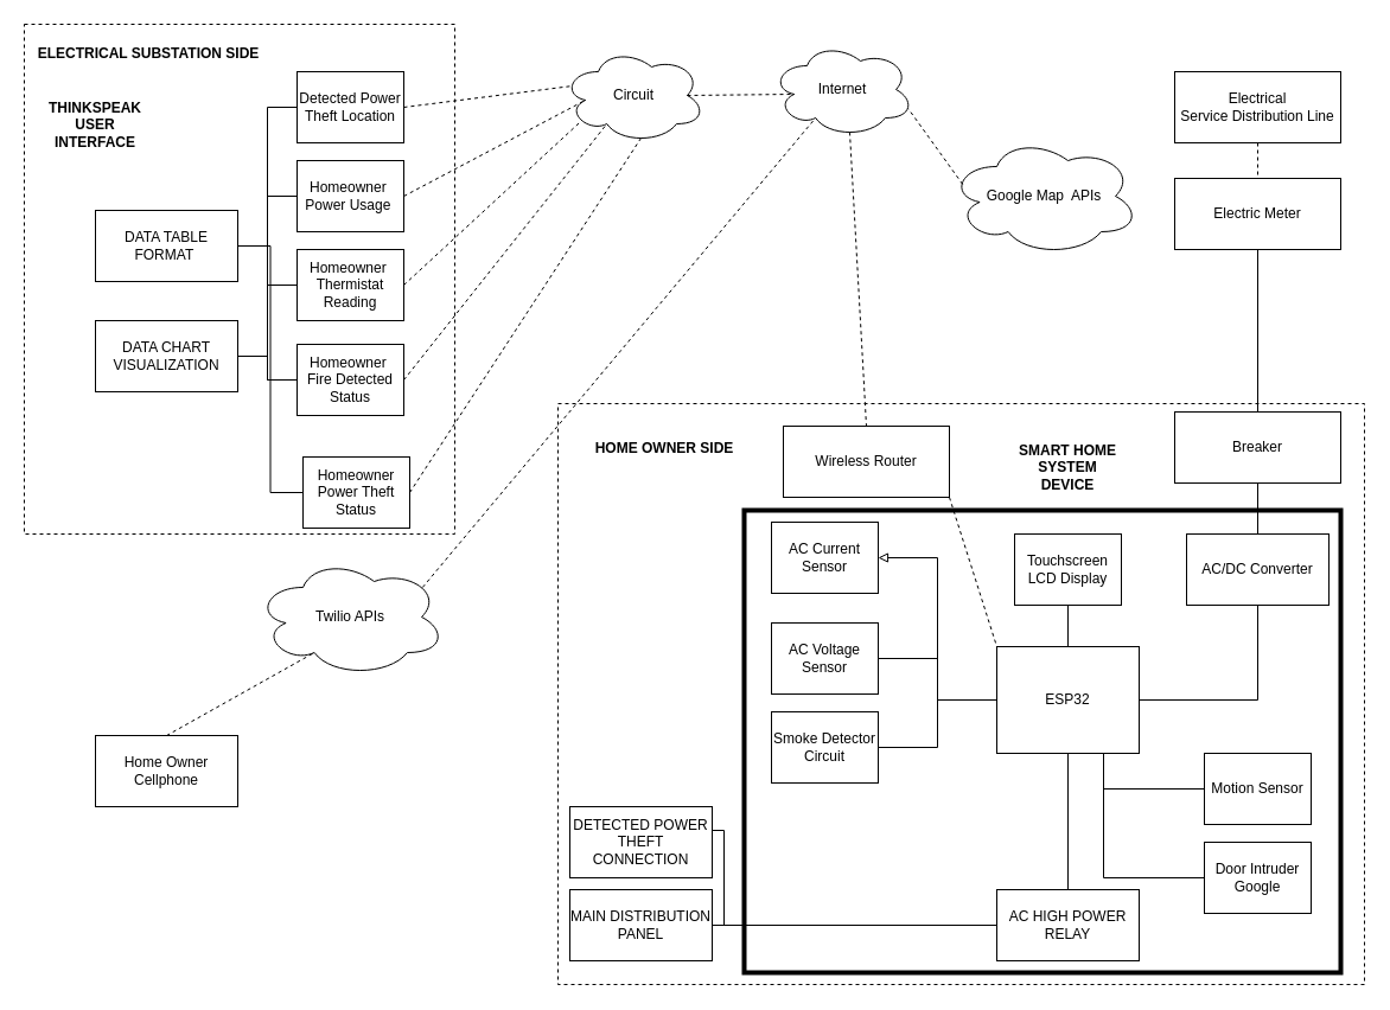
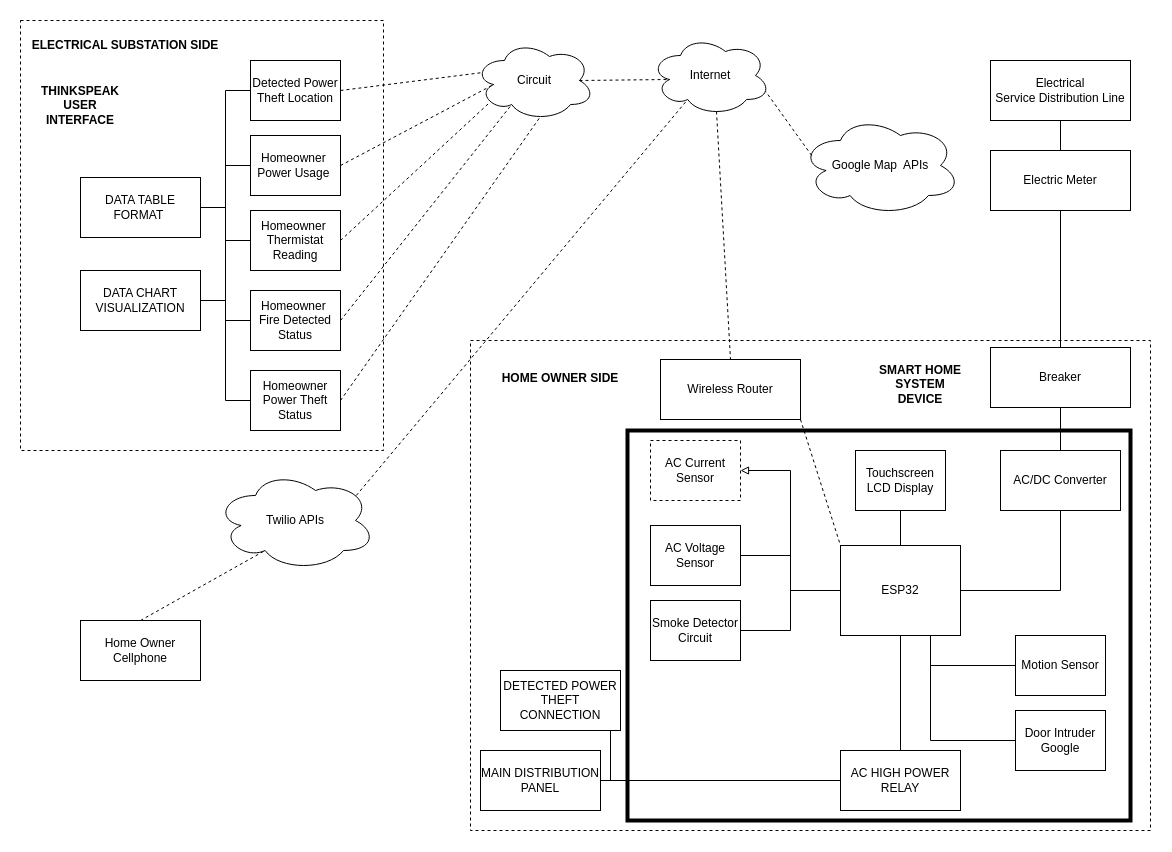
  <mxCell id="0" />
  <mxCell id="1" parent="0" />
  <mxCell id="2" value="" style="rounded=0;whiteSpace=wrap;html=1;strokeColor=default;dashed=1;" parent="1" vertex="1"><mxGeometry x="470" y="340" width="680" height="490" as="geometry" /></mxCell>
- <mxCell id="3" style="edgeStyle=orthogonalEdgeStyle;rounded=0;orthogonalLoop=1;jettySize=auto;html=1;exitX=0.5;exitY=1;exitDx=0;exitDy=0;entryX=0.5;entryY=0;entryDx=0;entryDy=0;endArrow=none;endFill=0;dashed=1;" parent="1" source="4" target="6" edge="1"><mxGeometry relative="1" as="geometry" /></mxCell>
+ <mxCell id="3" style="edgeStyle=orthogonalEdgeStyle;rounded=0;orthogonalLoop=1;jettySize=auto;html=1;exitX=0.5;exitY=1;exitDx=0;exitDy=0;entryX=0.5;entryY=0;entryDx=0;entryDy=0;endArrow=none;endFill=0;" parent="1" source="4" target="6" edge="1"><mxGeometry relative="1" as="geometry" /></mxCell>
  <mxCell id="4" value="Electrical&lt;br&gt;Service Distribution Line" style="rounded=0;whiteSpace=wrap;html=1;strokeColor=default;" parent="1" vertex="1"><mxGeometry x="990" y="60" width="140" height="60" as="geometry" /></mxCell>
  <mxCell id="5" style="edgeStyle=orthogonalEdgeStyle;rounded=0;orthogonalLoop=1;jettySize=auto;html=1;exitX=0.5;exitY=1;exitDx=0;exitDy=0;entryX=0.5;entryY=0;entryDx=0;entryDy=0;endArrow=none;endFill=0;" parent="1" source="6" target="7" edge="1"><mxGeometry relative="1" as="geometry" /></mxCell>
  <mxCell id="6" value="Electric Meter" style="rounded=0;whiteSpace=wrap;html=1;strokeColor=default;" parent="1" vertex="1"><mxGeometry x="990" y="150" width="140" height="60" as="geometry" /></mxCell>
  <mxCell id="7" value="Breaker" style="rounded=0;whiteSpace=wrap;html=1;strokeColor=default;" parent="1" vertex="1"><mxGeometry x="990" y="347" width="140" height="60" as="geometry" /></mxCell>
  <mxCell id="8" value="&lt;b&gt;HOME OWNER SIDE&lt;/b&gt;" style="text;html=1;strokeColor=none;fillColor=none;align=center;verticalAlign=middle;whiteSpace=wrap;rounded=0;dashed=1;" parent="1" vertex="1"><mxGeometry x="480" y="357" width="160" height="42" as="geometry" /></mxCell>
  <mxCell id="9" value="" style="rounded=0;whiteSpace=wrap;html=1;strokeColor=default;strokeWidth=4;" parent="1" vertex="1"><mxGeometry x="627" y="430" width="503" height="390" as="geometry" /></mxCell>
  <mxCell id="10" style="edgeStyle=orthogonalEdgeStyle;rounded=0;orthogonalLoop=1;jettySize=auto;html=1;exitX=0;exitY=0.5;exitDx=0;exitDy=0;entryX=1;entryY=0.5;entryDx=0;entryDy=0;endArrow=block;endFill=0;" parent="1" source="13" target="17" edge="1"><mxGeometry relative="1" as="geometry" /></mxCell>
  <mxCell id="11" style="edgeStyle=orthogonalEdgeStyle;rounded=0;orthogonalLoop=1;jettySize=auto;html=1;exitX=0.5;exitY=1;exitDx=0;exitDy=0;endArrow=none;endFill=0;" parent="1" source="13" target="25" edge="1"><mxGeometry relative="1" as="geometry" /></mxCell>
  <mxCell id="12" style="edgeStyle=orthogonalEdgeStyle;rounded=0;orthogonalLoop=1;jettySize=auto;html=1;exitX=0.75;exitY=1;exitDx=0;exitDy=0;entryX=0;entryY=0.5;entryDx=0;entryDy=0;endArrow=none;endFill=0;" parent="1" source="13" target="63" edge="1"><mxGeometry relative="1" as="geometry" /></mxCell>
  <mxCell id="13" value="ESP32" style="rounded=0;whiteSpace=wrap;html=1;strokeColor=default;" parent="1" vertex="1"><mxGeometry x="840" y="545" width="120" height="90" as="geometry" /></mxCell>
  <mxCell id="14" style="edgeStyle=orthogonalEdgeStyle;rounded=0;orthogonalLoop=1;jettySize=auto;html=1;exitX=0.5;exitY=1;exitDx=0;exitDy=0;entryX=1;entryY=0.5;entryDx=0;entryDy=0;endArrow=none;endFill=0;" parent="1" source="15" target="13" edge="1"><mxGeometry relative="1" as="geometry" /></mxCell>
  <mxCell id="15" value="AC/DC Converter" style="rounded=0;whiteSpace=wrap;html=1;strokeColor=default;" parent="1" vertex="1"><mxGeometry x="1000" y="450" width="120" height="60" as="geometry" /></mxCell>
  <mxCell id="16" style="edgeStyle=orthogonalEdgeStyle;rounded=0;orthogonalLoop=1;jettySize=auto;html=1;exitX=0.5;exitY=1;exitDx=0;exitDy=0;entryX=0.5;entryY=0;entryDx=0;entryDy=0;endArrow=none;endFill=0;" parent="1" source="7" target="15" edge="1"><mxGeometry relative="1" as="geometry" /></mxCell>
- <mxCell id="17" value="AC Current Sensor" style="rounded=0;whiteSpace=wrap;html=1;strokeColor=default;" parent="1" vertex="1"><mxGeometry x="650" y="440" width="90" height="60" as="geometry" /></mxCell>
+ <mxCell id="17" value="AC Current Sensor" style="rounded=0;whiteSpace=wrap;html=1;strokeColor=default;dashed=1;" parent="1" vertex="1"><mxGeometry x="650" y="440" width="90" height="60" as="geometry" /></mxCell>
  <mxCell id="18" style="edgeStyle=orthogonalEdgeStyle;rounded=0;orthogonalLoop=1;jettySize=auto;html=1;exitX=1;exitY=0.5;exitDx=0;exitDy=0;entryX=0;entryY=0.5;entryDx=0;entryDy=0;endArrow=none;endFill=0;" parent="1" source="19" target="13" edge="1"><mxGeometry relative="1" as="geometry" /></mxCell>
  <mxCell id="19" value="AC Voltage Sensor" style="rounded=0;whiteSpace=wrap;html=1;strokeColor=default;" parent="1" vertex="1"><mxGeometry x="650" y="525" width="90" height="60" as="geometry" /></mxCell>
  <mxCell id="20" style="edgeStyle=orthogonalEdgeStyle;rounded=0;orthogonalLoop=1;jettySize=auto;html=1;exitX=1;exitY=0.5;exitDx=0;exitDy=0;entryX=0;entryY=0.5;entryDx=0;entryDy=0;endArrow=none;endFill=0;" parent="1" source="21" target="13" edge="1"><mxGeometry relative="1" as="geometry" /></mxCell>
  <mxCell id="21" value="Smoke Detector Circuit" style="rounded=0;whiteSpace=wrap;html=1;strokeColor=default;" parent="1" vertex="1"><mxGeometry x="650" y="600" width="90" height="60" as="geometry" /></mxCell>
  <mxCell id="22" style="edgeStyle=orthogonalEdgeStyle;rounded=0;orthogonalLoop=1;jettySize=auto;html=1;exitX=0.5;exitY=1;exitDx=0;exitDy=0;endArrow=none;endFill=0;" parent="1" source="23" target="13" edge="1"><mxGeometry relative="1" as="geometry" /></mxCell>
  <mxCell id="23" value="Touchscreen&lt;br&gt;LCD Display" style="rounded=0;whiteSpace=wrap;html=1;strokeColor=default;" parent="1" vertex="1"><mxGeometry x="855" y="450" width="90" height="60" as="geometry" /></mxCell>
  <mxCell id="24" style="edgeStyle=orthogonalEdgeStyle;rounded=0;orthogonalLoop=1;jettySize=auto;html=1;exitX=0;exitY=0.5;exitDx=0;exitDy=0;entryX=1;entryY=0.5;entryDx=0;entryDy=0;endArrow=none;endFill=0;" parent="1" source="25" target="26" edge="1"><mxGeometry relative="1" as="geometry" /></mxCell>
  <mxCell id="25" value="AC HIGH POWER RELAY" style="rounded=0;whiteSpace=wrap;html=1;strokeColor=default;" parent="1" vertex="1"><mxGeometry x="840" y="750" width="120" height="60" as="geometry" /></mxCell>
  <mxCell id="26" value="MAIN DISTRIBUTION PANEL" style="rounded=0;whiteSpace=wrap;html=1;strokeColor=default;" parent="1" vertex="1"><mxGeometry x="480" y="750" width="120" height="60" as="geometry" /></mxCell>
  <mxCell id="27" style="edgeStyle=orthogonalEdgeStyle;rounded=0;orthogonalLoop=1;jettySize=auto;html=1;exitX=1;exitY=0.5;exitDx=0;exitDy=0;entryX=0;entryY=0.5;entryDx=0;entryDy=0;endArrow=none;endFill=0;" parent="1" source="28" target="25" edge="1"><mxGeometry relative="1" as="geometry"><Array as="points"><mxPoint x="610" y="700" /><mxPoint x="610" y="780" /></Array></mxGeometry></mxCell>
- <mxCell id="28" value="DETECTED POWER THEFT CONNECTION" style="rounded=0;whiteSpace=wrap;html=1;strokeColor=default;" parent="1" vertex="1"><mxGeometry x="480" y="680" width="120" height="60" as="geometry" /></mxCell>
+ <mxCell id="28" value="DETECTED POWER THEFT CONNECTION" style="rounded=0;whiteSpace=wrap;html=1;strokeColor=default;" parent="1" vertex="1"><mxGeometry x="500" y="670" width="120" height="60" as="geometry" /></mxCell>
  <mxCell id="29" value="Wireless Router" style="rounded=0;whiteSpace=wrap;html=1;strokeColor=default;" parent="1" vertex="1"><mxGeometry x="660" y="359" width="140" height="60" as="geometry" /></mxCell>
  <mxCell id="30" value="" style="endArrow=none;dashed=1;html=1;rounded=0;exitX=1;exitY=1;exitDx=0;exitDy=0;entryX=0;entryY=0;entryDx=0;entryDy=0;" parent="1" source="29" target="13" edge="1"><mxGeometry width="50" height="50" relative="1" as="geometry"><mxPoint x="830" y="390" as="sourcePoint" /><mxPoint x="880" y="340" as="targetPoint" /></mxGeometry></mxCell>
  <mxCell id="31" value="Internet" style="ellipse;shape=cloud;whiteSpace=wrap;html=1;strokeColor=default;" parent="1" vertex="1"><mxGeometry x="650" y="35" width="120" height="80" as="geometry" /></mxCell>
- <mxCell id="32" value="&lt;b&gt;SMART HOME SYSTEM DEVICE&lt;/b&gt;" style="text;html=1;strokeColor=none;fillColor=none;align=center;verticalAlign=middle;whiteSpace=wrap;rounded=0;" parent="1" vertex="1"><mxGeometry x="855" y="359" width="90" height="70" as="geometry" /></mxCell>
+ <mxCell id="32" value="&lt;b&gt;SMART HOME SYSTEM DEVICE&lt;/b&gt;" style="text;html=1;strokeColor=none;fillColor=none;align=center;verticalAlign=middle;whiteSpace=wrap;rounded=0;" parent="1" vertex="1"><mxGeometry x="875" y="349" width="90" height="70" as="geometry" /></mxCell>
  <mxCell id="33" value="" style="rounded=0;whiteSpace=wrap;html=1;strokeColor=default;dashed=1;" parent="1" vertex="1"><mxGeometry x="20" y="20" width="363" height="430" as="geometry" /></mxCell>
  <mxCell id="34" value="&lt;b&gt;ELECTRICAL SUBSTATION SIDE&lt;br&gt;&lt;/b&gt;" style="text;html=1;strokeColor=none;fillColor=none;align=center;verticalAlign=middle;whiteSpace=wrap;rounded=0;" parent="1" vertex="1"><mxGeometry x="20" y="20" width="210" height="50" as="geometry" /></mxCell>
  <mxCell id="35" value="Detected Power Theft Location" style="rounded=0;whiteSpace=wrap;html=1;strokeColor=default;" parent="1" vertex="1"><mxGeometry x="250" y="60" width="90" height="60" as="geometry" /></mxCell>
  <mxCell id="36" style="edgeStyle=orthogonalEdgeStyle;rounded=0;orthogonalLoop=1;jettySize=auto;html=1;exitX=0;exitY=0.5;exitDx=0;exitDy=0;entryX=1;entryY=0.5;entryDx=0;entryDy=0;endArrow=none;endFill=0;" parent="1" source="37" target="52" edge="1"><mxGeometry relative="1" as="geometry" /></mxCell>
  <mxCell id="37" value="Homeowner&amp;nbsp;&lt;br&gt;Power Usage&amp;nbsp;" style="rounded=0;whiteSpace=wrap;html=1;strokeColor=default;" parent="1" vertex="1"><mxGeometry x="250" y="135" width="90" height="60" as="geometry" /></mxCell>
  <mxCell id="38" style="edgeStyle=orthogonalEdgeStyle;rounded=0;orthogonalLoop=1;jettySize=auto;html=1;exitX=0;exitY=0.5;exitDx=0;exitDy=0;entryX=1;entryY=0.5;entryDx=0;entryDy=0;endArrow=none;endFill=0;" parent="1" source="39" target="52" edge="1"><mxGeometry relative="1" as="geometry" /></mxCell>
  <mxCell id="39" value="Homeowner&amp;nbsp;&lt;br&gt;Thermistat Reading" style="rounded=0;whiteSpace=wrap;html=1;strokeColor=default;" parent="1" vertex="1"><mxGeometry x="250" y="210" width="90" height="60" as="geometry" /></mxCell>
  <mxCell id="40" style="edgeStyle=orthogonalEdgeStyle;rounded=0;orthogonalLoop=1;jettySize=auto;html=1;exitX=0;exitY=0.5;exitDx=0;exitDy=0;entryX=1;entryY=0.5;entryDx=0;entryDy=0;endArrow=none;endFill=0;" parent="1" source="41" target="52" edge="1"><mxGeometry relative="1" as="geometry" /></mxCell>
  <mxCell id="41" value="Homeowner&amp;nbsp;&lt;br&gt;Fire Detected Status" style="rounded=0;whiteSpace=wrap;html=1;strokeColor=default;" parent="1" vertex="1"><mxGeometry x="250" y="290" width="90" height="60" as="geometry" /></mxCell>
  <mxCell id="42" style="edgeStyle=orthogonalEdgeStyle;rounded=0;orthogonalLoop=1;jettySize=auto;html=1;exitX=0;exitY=0.5;exitDx=0;exitDy=0;entryX=1;entryY=0.5;entryDx=0;entryDy=0;endArrow=none;endFill=0;" parent="1" source="43" target="52" edge="1"><mxGeometry relative="1" as="geometry" /></mxCell>
- <mxCell id="43" value="Homeowner&lt;br&gt;Power Theft Status" style="rounded=0;whiteSpace=wrap;html=1;strokeColor=default;" parent="1" vertex="1"><mxGeometry x="255" y="385" width="90" height="60" as="geometry" /></mxCell>
+ <mxCell id="43" value="Homeowner&lt;br&gt;Power Theft Status" style="rounded=0;whiteSpace=wrap;html=1;strokeColor=default;" parent="1" vertex="1"><mxGeometry x="250" y="370" width="90" height="60" as="geometry" /></mxCell>
  <mxCell id="44" value="Circuit" style="ellipse;shape=cloud;whiteSpace=wrap;html=1;strokeColor=default;" parent="1" vertex="1"><mxGeometry x="474" y="40" width="120" height="80" as="geometry" /></mxCell>
  <mxCell id="45" value="" style="endArrow=none;dashed=1;html=1;rounded=0;exitX=1;exitY=0.5;exitDx=0;exitDy=0;entryX=0.07;entryY=0.4;entryDx=0;entryDy=0;entryPerimeter=0;" parent="1" source="35" target="44" edge="1"><mxGeometry width="50" height="50" relative="1" as="geometry"><mxPoint x="390" y="140" as="sourcePoint" /><mxPoint x="440" y="90" as="targetPoint" /></mxGeometry></mxCell>
  <mxCell id="46" value="" style="endArrow=none;dashed=1;html=1;rounded=0;exitX=1;exitY=0.5;exitDx=0;exitDy=0;entryX=0.16;entryY=0.55;entryDx=0;entryDy=0;entryPerimeter=0;" parent="1" source="37" target="44" edge="1"><mxGeometry width="50" height="50" relative="1" as="geometry"><mxPoint x="450" y="450" as="sourcePoint" /><mxPoint x="500" y="400" as="targetPoint" /></mxGeometry></mxCell>
  <mxCell id="47" value="" style="endArrow=none;dashed=1;html=1;rounded=0;exitX=1;exitY=0.5;exitDx=0;exitDy=0;entryX=0.13;entryY=0.77;entryDx=0;entryDy=0;entryPerimeter=0;" parent="1" source="39" target="44" edge="1"><mxGeometry width="50" height="50" relative="1" as="geometry"><mxPoint x="480" y="480" as="sourcePoint" /><mxPoint x="530" y="430" as="targetPoint" /></mxGeometry></mxCell>
  <mxCell id="48" value="" style="endArrow=none;dashed=1;html=1;rounded=0;exitX=1;exitY=0.5;exitDx=0;exitDy=0;entryX=0.31;entryY=0.8;entryDx=0;entryDy=0;entryPerimeter=0;" parent="1" source="41" target="44" edge="1"><mxGeometry width="50" height="50" relative="1" as="geometry"><mxPoint x="460" y="510" as="sourcePoint" /><mxPoint x="510" y="460" as="targetPoint" /></mxGeometry></mxCell>
  <mxCell id="49" value="" style="endArrow=none;dashed=1;html=1;rounded=0;exitX=1;exitY=0.5;exitDx=0;exitDy=0;entryX=0.55;entryY=0.95;entryDx=0;entryDy=0;entryPerimeter=0;" parent="1" source="43" target="44" edge="1"><mxGeometry width="50" height="50" relative="1" as="geometry"><mxPoint x="480" y="550" as="sourcePoint" /><mxPoint x="530" y="500" as="targetPoint" /></mxGeometry></mxCell>
  <mxCell id="50" value="&lt;b&gt;THINKSPEAK USER INTERFACE&lt;/b&gt;" style="text;html=1;strokeColor=none;fillColor=none;align=center;verticalAlign=middle;whiteSpace=wrap;rounded=0;dashed=1;" parent="1" vertex="1"><mxGeometry x="50" y="90" width="60" height="30" as="geometry" /></mxCell>
  <mxCell id="51" style="edgeStyle=orthogonalEdgeStyle;rounded=0;orthogonalLoop=1;jettySize=auto;html=1;exitX=1;exitY=0.5;exitDx=0;exitDy=0;entryX=0;entryY=0.5;entryDx=0;entryDy=0;endArrow=none;endFill=0;" parent="1" source="52" target="35" edge="1"><mxGeometry relative="1" as="geometry" /></mxCell>
  <mxCell id="52" value="DATA TABLE FORMAT&amp;nbsp;" style="rounded=0;whiteSpace=wrap;html=1;strokeColor=default;" parent="1" vertex="1"><mxGeometry x="80" y="177" width="120" height="60" as="geometry" /></mxCell>
  <mxCell id="53" style="edgeStyle=orthogonalEdgeStyle;rounded=0;orthogonalLoop=1;jettySize=auto;html=1;exitX=1;exitY=0.5;exitDx=0;exitDy=0;entryX=0;entryY=0.5;entryDx=0;entryDy=0;endArrow=none;endFill=0;" parent="1" source="54" target="41" edge="1"><mxGeometry relative="1" as="geometry" /></mxCell>
  <mxCell id="54" value="DATA CHART VISUALIZATION" style="rounded=0;whiteSpace=wrap;html=1;strokeColor=default;" parent="1" vertex="1"><mxGeometry x="80" y="270" width="120" height="60" as="geometry" /></mxCell>
  <mxCell id="55" value="" style="endArrow=none;dashed=1;html=1;rounded=0;exitX=0.55;exitY=0.95;exitDx=0;exitDy=0;entryX=0.5;entryY=0;entryDx=0;entryDy=0;exitPerimeter=0;" parent="1" source="31" target="29" edge="1"><mxGeometry x="-1" y="169" width="50" height="50" relative="1" as="geometry"><mxPoint x="690" y="230" as="sourcePoint" /><mxPoint x="730" y="356" as="targetPoint" /><mxPoint x="-171" y="-118" as="offset" /></mxGeometry></mxCell>
  <mxCell id="56" value="" style="endArrow=none;dashed=1;html=1;rounded=0;exitX=0.875;exitY=0.5;exitDx=0;exitDy=0;exitPerimeter=0;entryX=0.16;entryY=0.55;entryDx=0;entryDy=0;entryPerimeter=0;" parent="1" source="44" target="31" edge="1"><mxGeometry width="50" height="50" relative="1" as="geometry"><mxPoint x="610" y="320" as="sourcePoint" /><mxPoint x="660" y="270" as="targetPoint" /></mxGeometry></mxCell>
  <mxCell id="57" value="Google Map&amp;nbsp; APIs" style="ellipse;shape=cloud;whiteSpace=wrap;html=1;" parent="1" vertex="1"><mxGeometry x="800" y="115" width="160" height="100" as="geometry" /></mxCell>
  <mxCell id="58" value="Twilio APIs" style="ellipse;shape=cloud;whiteSpace=wrap;html=1;" parent="1" vertex="1"><mxGeometry x="215" y="470" width="160" height="100" as="geometry" /></mxCell>
  <mxCell id="59" value="" style="endArrow=none;dashed=1;html=1;rounded=0;entryX=0.96;entryY=0.7;entryDx=0;entryDy=0;entryPerimeter=0;exitX=0.07;exitY=0.4;exitDx=0;exitDy=0;exitPerimeter=0;" parent="1" source="57" target="31" edge="1"><mxGeometry width="50" height="50" relative="1" as="geometry"><mxPoint x="770" y="250" as="sourcePoint" /><mxPoint x="820" y="200" as="targetPoint" /></mxGeometry></mxCell>
  <mxCell id="60" value="" style="endArrow=none;dashed=1;html=1;rounded=0;entryX=0.31;entryY=0.8;entryDx=0;entryDy=0;entryPerimeter=0;exitX=0.88;exitY=0.25;exitDx=0;exitDy=0;exitPerimeter=0;" parent="1" source="58" target="31" edge="1"><mxGeometry width="50" height="50" relative="1" as="geometry"><mxPoint x="610" y="210" as="sourcePoint" /><mxPoint x="660" y="160" as="targetPoint" /></mxGeometry></mxCell>
  <mxCell id="61" value="Home Owner Cellphone" style="rounded=0;whiteSpace=wrap;html=1;" parent="1" vertex="1"><mxGeometry x="80" y="620" width="120" height="60" as="geometry" /></mxCell>
  <mxCell id="62" value="" style="endArrow=none;dashed=1;html=1;rounded=0;entryX=0.31;entryY=0.8;entryDx=0;entryDy=0;entryPerimeter=0;exitX=0.5;exitY=0;exitDx=0;exitDy=0;" parent="1" source="61" target="58" edge="1"><mxGeometry width="50" height="50" relative="1" as="geometry"><mxPoint x="250" y="680" as="sourcePoint" /><mxPoint x="300" y="630" as="targetPoint" /></mxGeometry></mxCell>
  <mxCell id="63" value="Motion Sensor" style="rounded=0;whiteSpace=wrap;html=1;strokeColor=default;" parent="1" vertex="1"><mxGeometry x="1015" y="635" width="90" height="60" as="geometry" /></mxCell>
  <mxCell id="64" style="edgeStyle=orthogonalEdgeStyle;rounded=0;orthogonalLoop=1;jettySize=auto;html=1;exitX=0;exitY=0.5;exitDx=0;exitDy=0;endArrow=none;endFill=0;entryX=0.75;entryY=1;entryDx=0;entryDy=0;" parent="1" source="65" target="13" edge="1"><mxGeometry relative="1" as="geometry"><mxPoint x="930" y="630" as="targetPoint" /></mxGeometry></mxCell>
  <mxCell id="65" value="Door Intruder Google" style="rounded=0;whiteSpace=wrap;html=1;strokeColor=default;" parent="1" vertex="1"><mxGeometry x="1015" y="710" width="90" height="60" as="geometry" /></mxCell>
